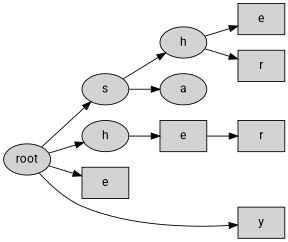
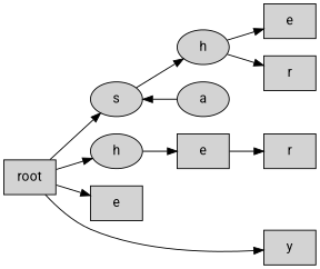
  digraph {
    fontname=Roboto
    rankdir=LR
    node [fontname=Roboto style=filled shape=box]
    edge [fontname=Roboto]
    s [shape=""]
    h [shape=""]
    e
    n4 [label=h shape=""]
    n5 [label=e]
    n6 [label=a shape=""]
    n7 [label=e]
    n8 [label=y]
    n9 [label=r]
    n10 [label=r]
-   root [shape=""]
+   root
    subgraph sub_1 {
      rank=same
      s
      h
      e
    }
    subgraph sub_2 {
      rank=same
      n4
      n5
      n6
    }
    subgraph sub_3 {
      rank=same
      n7
      n8
      n9
      n10
    }
    s -> n4
-   s -> n6
+   n6 -> s
    h -> n5
    n4 -> n7
    n4 -> n9
    n5 -> n10
    root -> s
    root -> h
    root -> e
    root -> n8
  }
